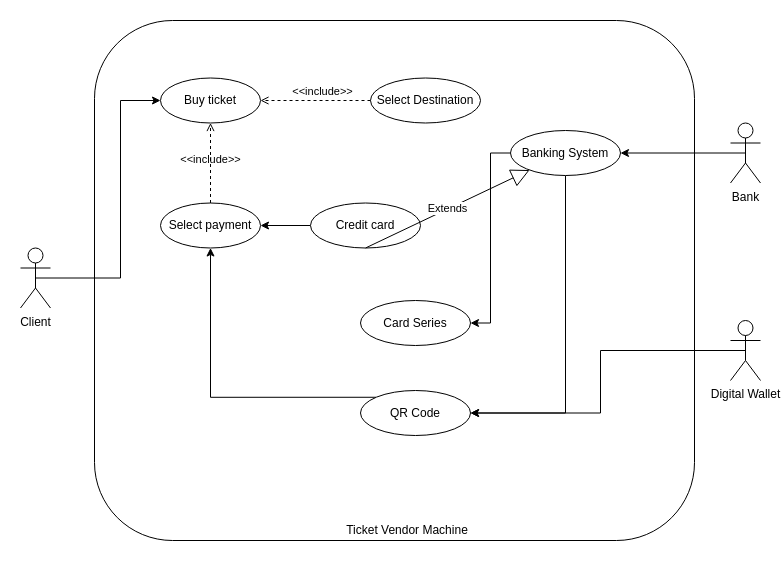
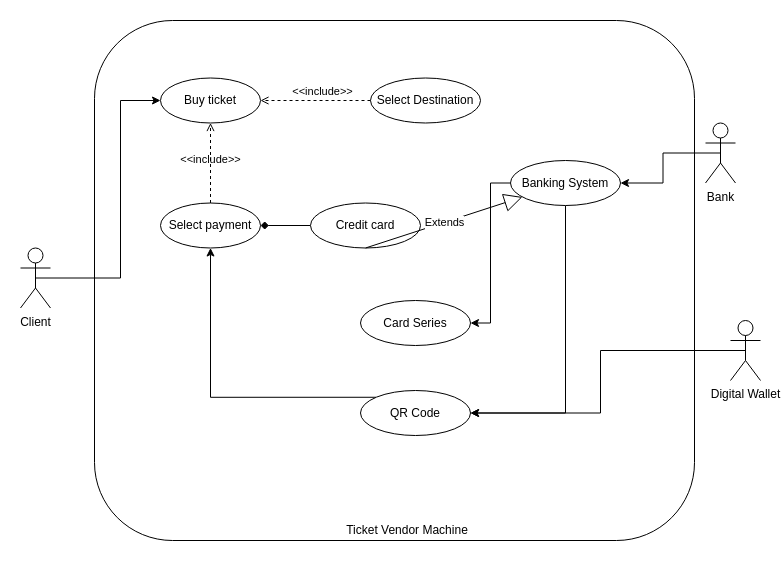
  <mxCell id="0" />
  <mxCell id="1" parent="0" />
  <mxCell id="2" value="" style="rounded=1;whiteSpace=wrap;html=1;" vertex="1" parent="1"><mxGeometry x="94" y="20" width="600" height="520" as="geometry" /></mxCell>
  <mxCell id="3" style="edgeStyle=orthogonalEdgeStyle;rounded=0;orthogonalLoop=1;jettySize=auto;html=1;exitX=0.5;exitY=0.5;exitDx=0;exitDy=0;exitPerimeter=0;entryX=0;entryY=0.5;entryDx=0;entryDy=0;" edge="1" parent="1" source="4" target="10"><mxGeometry relative="1" as="geometry"><Array as="points"><mxPoint x="120" y="278" /><mxPoint x="120" y="100" /></Array></mxGeometry></mxCell>
  <mxCell id="4" value="Client&lt;br&gt;" style="shape=umlActor;verticalLabelPosition=bottom;verticalAlign=top;html=1;outlineConnect=0;" vertex="1" parent="1"><mxGeometry x="20" y="247.5" width="30" height="60" as="geometry" /></mxCell>
  <mxCell id="5" value="Ticket Vendor Machine" style="text;html=1;strokeColor=none;fillColor=none;align=center;verticalAlign=middle;whiteSpace=wrap;rounded=0;" vertex="1" parent="1"><mxGeometry x="334" y="515" width="146" height="30" as="geometry" /></mxCell>
  <mxCell id="6" style="edgeStyle=orthogonalEdgeStyle;rounded=0;orthogonalLoop=1;jettySize=auto;html=1;exitX=0.5;exitY=0.5;exitDx=0;exitDy=0;exitPerimeter=0;entryX=1;entryY=0.5;entryDx=0;entryDy=0;" edge="1" parent="1" source="7" target="23"><mxGeometry relative="1" as="geometry"><mxPoint x="570" y="225" as="targetPoint" /></mxGeometry></mxCell>
- <mxCell id="7" value="Bank" style="shape=umlActor;verticalLabelPosition=bottom;verticalAlign=top;html=1;outlineConnect=0;" vertex="1" parent="1"><mxGeometry x="730" y="122.5" width="30" height="60" as="geometry" /></mxCell>
+ <mxCell id="7" value="Bank" style="shape=umlActor;verticalLabelPosition=bottom;verticalAlign=top;html=1;outlineConnect=0;" vertex="1" parent="1"><mxGeometry x="705" y="122.5" width="30" height="60" as="geometry" /></mxCell>
  <mxCell id="8" style="edgeStyle=orthogonalEdgeStyle;rounded=0;orthogonalLoop=1;jettySize=auto;html=1;exitX=0.5;exitY=0.5;exitDx=0;exitDy=0;exitPerimeter=0;entryX=1;entryY=0.5;entryDx=0;entryDy=0;" edge="1" parent="1" source="9" target="14"><mxGeometry relative="1" as="geometry" /></mxCell>
  <mxCell id="9" value="Digital Wallet" style="shape=umlActor;verticalLabelPosition=bottom;verticalAlign=top;html=1;outlineConnect=0;" vertex="1" parent="1"><mxGeometry x="730" y="320" width="30" height="60" as="geometry" /></mxCell>
  <mxCell id="10" value="Buy ticket" style="ellipse;whiteSpace=wrap;html=1;" vertex="1" parent="1"><mxGeometry x="160" y="77.5" width="100" height="45" as="geometry" /></mxCell>
  <mxCell id="11" value="Select Destination" style="ellipse;whiteSpace=wrap;html=1;" vertex="1" parent="1"><mxGeometry x="370" y="77.5" width="110" height="45" as="geometry" /></mxCell>
  <mxCell id="12" value="Select payment" style="ellipse;whiteSpace=wrap;html=1;" vertex="1" parent="1"><mxGeometry x="160" y="202.5" width="100" height="45" as="geometry" /></mxCell>
  <mxCell id="13" style="edgeStyle=orthogonalEdgeStyle;rounded=0;orthogonalLoop=1;jettySize=auto;html=1;exitX=0;exitY=0;exitDx=0;exitDy=0;entryX=0.5;entryY=1;entryDx=0;entryDy=0;" edge="1" parent="1" source="14" target="12"><mxGeometry relative="1" as="geometry" /></mxCell>
  <mxCell id="14" value="QR Code" style="ellipse;whiteSpace=wrap;html=1;" vertex="1" parent="1"><mxGeometry x="360" y="390" width="110" height="45" as="geometry" /></mxCell>
- <mxCell id="15" style="edgeStyle=orthogonalEdgeStyle;rounded=0;orthogonalLoop=1;jettySize=auto;html=1;exitX=0;exitY=0.5;exitDx=0;exitDy=0;entryX=1;entryY=0.5;entryDx=0;entryDy=0;" edge="1" parent="1" source="16" target="12"><mxGeometry relative="1" as="geometry" /></mxCell>
+ <mxCell id="15" style="edgeStyle=orthogonalEdgeStyle;rounded=0;orthogonalLoop=1;jettySize=auto;html=1;exitX=0;exitY=0.5;exitDx=0;exitDy=0;entryX=1;entryY=0.5;entryDx=0;entryDy=0;endArrow=diamond;" edge="1" parent="1" source="16" target="12"><mxGeometry relative="1" as="geometry" /></mxCell>
  <mxCell id="16" value="Credit card" style="ellipse;whiteSpace=wrap;html=1;" vertex="1" parent="1"><mxGeometry x="310" y="202.5" width="110" height="45" as="geometry" /></mxCell>
  <mxCell id="17" value="&amp;lt;&amp;lt;include&amp;gt;&amp;gt;" style="html=1;verticalAlign=bottom;labelBackgroundColor=none;endArrow=open;endFill=0;dashed=1;rounded=0;entryX=1;entryY=0.5;entryDx=0;entryDy=0;exitX=0;exitY=0.5;exitDx=0;exitDy=0;" edge="1" parent="1" source="11" target="10"><mxGeometry x="-0.133" width="160" relative="1" as="geometry"><mxPoint x="360" y="123" as="sourcePoint" /><mxPoint x="270" y="122.5" as="targetPoint" /><mxPoint as="offset" /></mxGeometry></mxCell>
  <mxCell id="18" value="&amp;lt;&amp;lt;include&amp;gt;&amp;gt;" style="html=1;verticalAlign=bottom;labelBackgroundColor=none;endArrow=open;endFill=0;dashed=1;rounded=0;entryX=0.5;entryY=1;entryDx=0;entryDy=0;exitX=0.5;exitY=0;exitDx=0;exitDy=0;" edge="1" parent="1" source="12" target="10"><mxGeometry x="-0.133" width="160" relative="1" as="geometry"><mxPoint x="360" y="235" as="sourcePoint" /><mxPoint x="270" y="235" as="targetPoint" /><mxPoint as="offset" /></mxGeometry></mxCell>
  <mxCell id="19" value="Extends" style="endArrow=block;endSize=16;endFill=0;html=1;rounded=0;exitX=0.5;exitY=1;exitDx=0;exitDy=0;" edge="1" parent="1" source="16" target="23"><mxGeometry width="160" relative="1" as="geometry"><mxPoint x="310" y="260" as="sourcePoint" /><mxPoint x="470" y="260" as="targetPoint" /></mxGeometry></mxCell>
  <mxCell id="20" value="Card Series" style="ellipse;whiteSpace=wrap;html=1;" vertex="1" parent="1"><mxGeometry x="360" y="300" width="110" height="45" as="geometry" /></mxCell>
  <mxCell id="21" style="edgeStyle=orthogonalEdgeStyle;rounded=0;orthogonalLoop=1;jettySize=auto;html=1;exitX=0;exitY=0.5;exitDx=0;exitDy=0;entryX=1;entryY=0.5;entryDx=0;entryDy=0;" edge="1" parent="1" source="23" target="20"><mxGeometry relative="1" as="geometry"><mxPoint x="410" y="200" as="targetPoint" /></mxGeometry></mxCell>
  <mxCell id="22" style="edgeStyle=orthogonalEdgeStyle;rounded=0;orthogonalLoop=1;jettySize=auto;html=1;exitX=0.5;exitY=1;exitDx=0;exitDy=0;entryX=1;entryY=0.5;entryDx=0;entryDy=0;" edge="1" parent="1" source="23" target="14"><mxGeometry relative="1" as="geometry" /></mxCell>
- <mxCell id="23" value="Banking System" style="ellipse;whiteSpace=wrap;html=1;" vertex="1" parent="1"><mxGeometry x="510" y="130" width="110" height="45" as="geometry" /></mxCell>
+ <mxCell id="23" value="Banking System" style="ellipse;whiteSpace=wrap;html=1;" vertex="1" parent="1"><mxGeometry x="510" y="160" width="110" height="45" as="geometry" /></mxCell>
